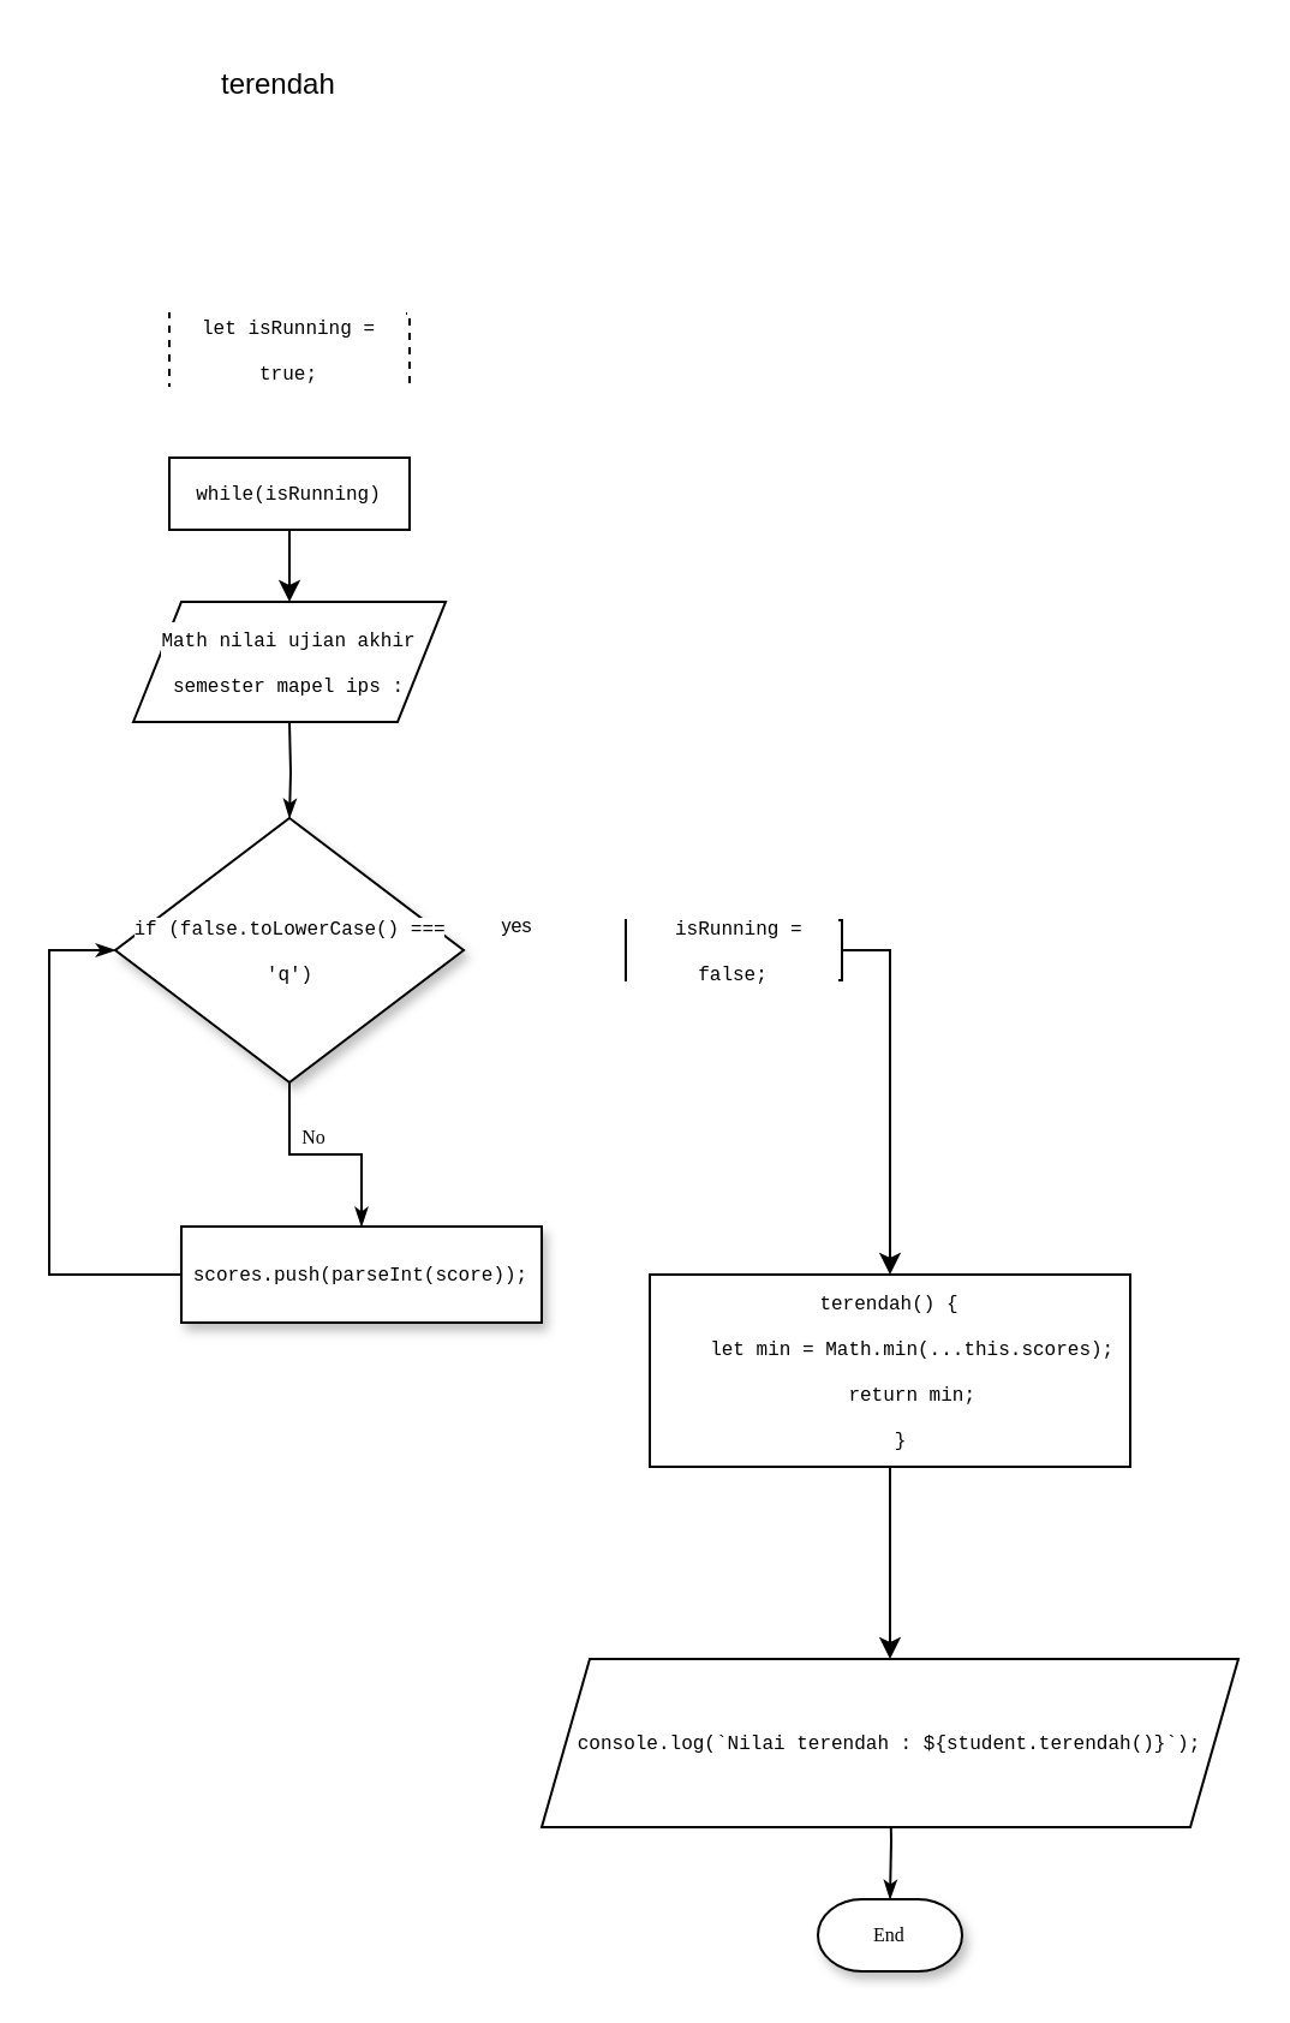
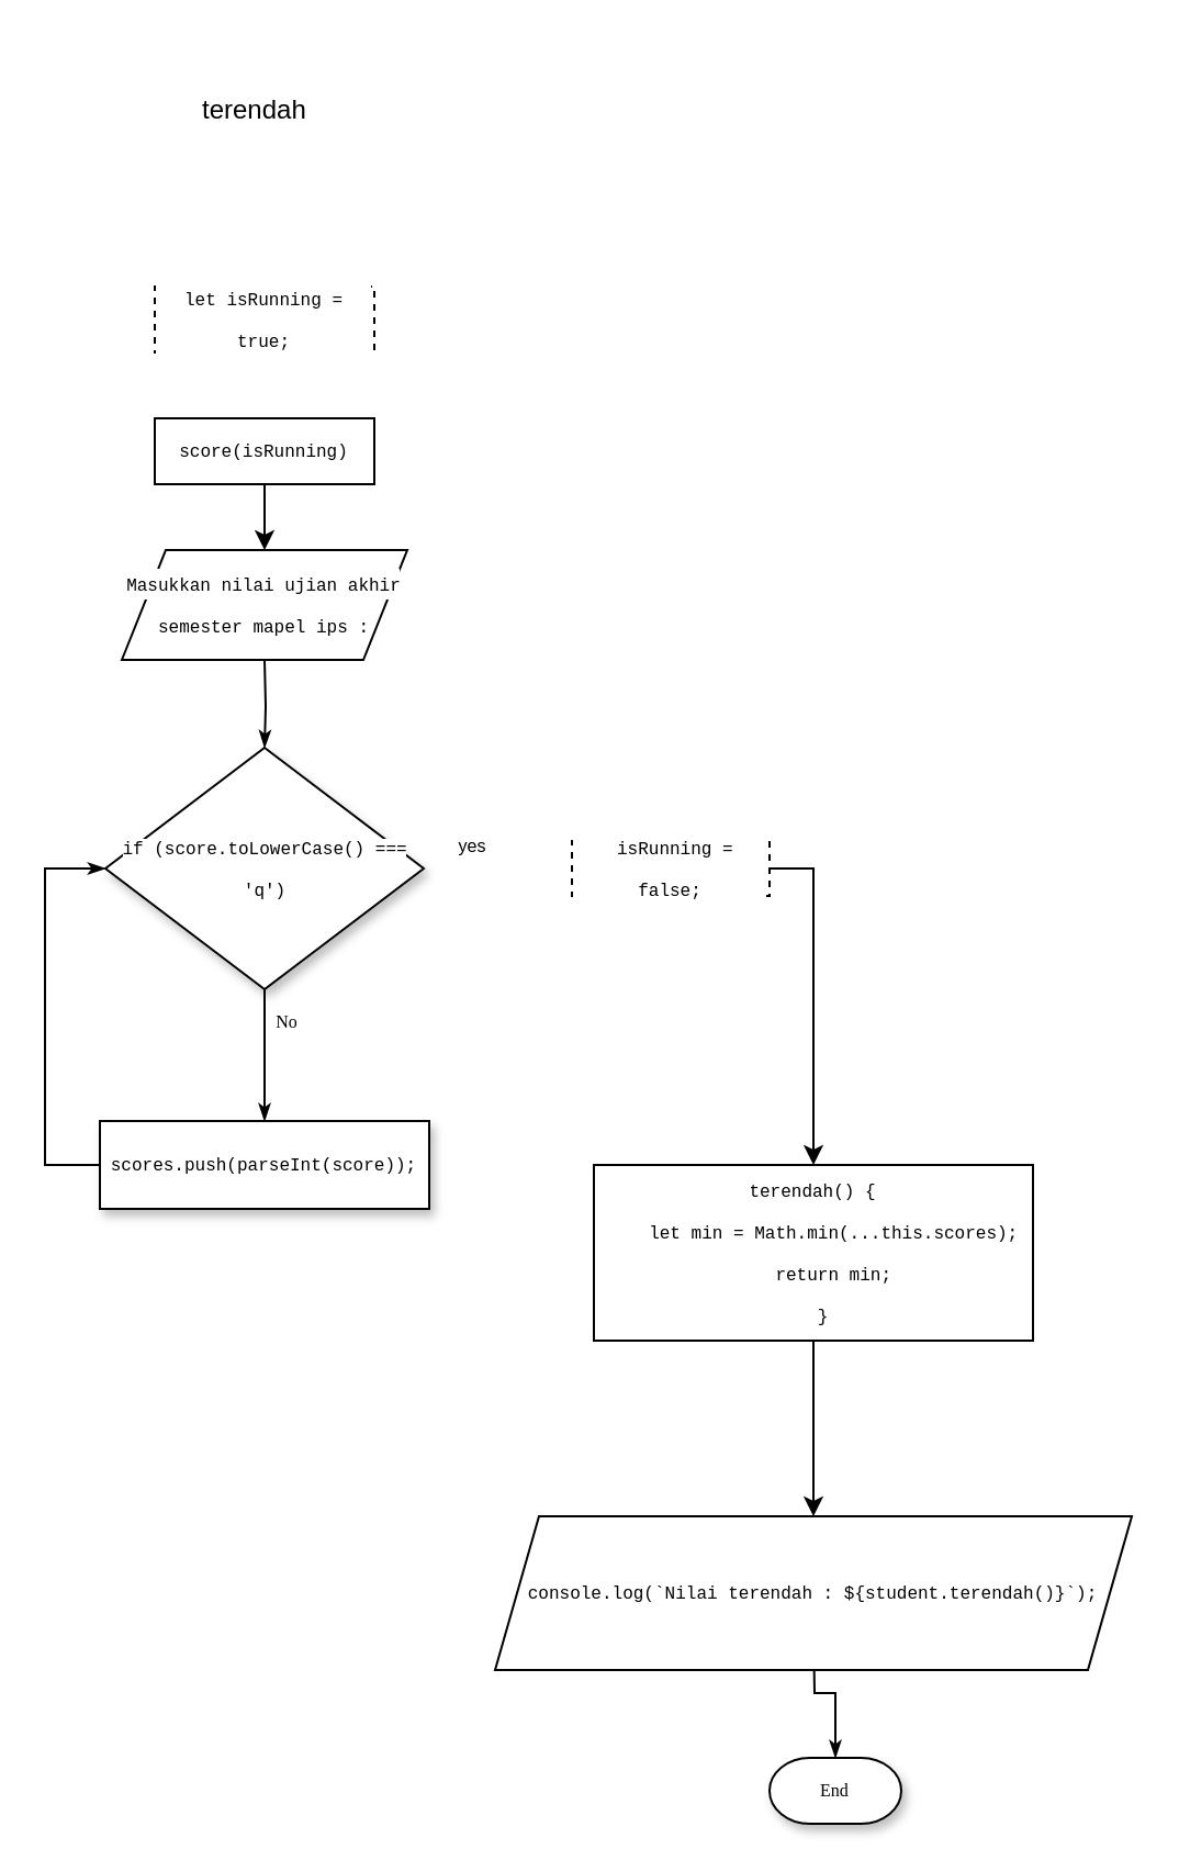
  <mxCell id="0" />
  <mxCell id="1" parent="0" />
  <mxCell id="2" style="edgeStyle=orthogonalEdgeStyle;rounded=0;html=1;labelBackgroundColor=none;startSize=5;endArrow=classicThin;endFill=1;endSize=5;jettySize=auto;orthogonalLoop=1;strokeWidth=1;fontFamily=Verdana;fontSize=8;" parent="1" target="4" edge="1"><mxGeometry relative="1" as="geometry"><mxPoint x="120" y="300" as="sourcePoint" /></mxGeometry></mxCell>
  <mxCell id="3" value="No" style="edgeStyle=orthogonalEdgeStyle;rounded=0;html=1;labelBackgroundColor=none;startSize=5;endArrow=classicThin;endFill=1;endSize=5;jettySize=auto;orthogonalLoop=1;strokeWidth=1;fontFamily=Verdana;fontSize=8" parent="1" source="4" target="6" edge="1"><mxGeometry x="-0.5" y="10" relative="1" as="geometry"><mxPoint as="offset" /></mxGeometry></mxCell>
- <mxCell id="4" value="&lt;div style=&quot;font-family: &amp;#34;consolas&amp;#34; , &amp;#34;courier new&amp;#34; , monospace ; line-height: 19px&quot;&gt;&lt;span style=&quot;background-color: rgb(255 , 255 , 255)&quot;&gt;&lt;font style=&quot;font-size: 8px&quot;&gt;if (false.toLowerCase() === 'q')&lt;/font&gt;&lt;/span&gt;&lt;/div&gt;" style="rhombus;whiteSpace=wrap;html=1;rounded=0;shadow=1;labelBackgroundColor=none;strokeWidth=1;fontFamily=Verdana;fontSize=8;align=center;" parent="1" vertex="1"><mxGeometry x="47.5" y="340" width="145" height="110" as="geometry" /></mxCell>
+ <mxCell id="4" value="&lt;div style=&quot;font-family: &amp;#34;consolas&amp;#34; , &amp;#34;courier new&amp;#34; , monospace ; line-height: 19px&quot;&gt;&lt;span style=&quot;background-color: rgb(255 , 255 , 255)&quot;&gt;&lt;font style=&quot;font-size: 8px&quot;&gt;if (score.toLowerCase() === 'q')&lt;/font&gt;&lt;/span&gt;&lt;/div&gt;" style="rhombus;whiteSpace=wrap;html=1;rounded=0;shadow=1;labelBackgroundColor=none;strokeWidth=1;fontFamily=Verdana;fontSize=8;align=center;" parent="1" vertex="1"><mxGeometry x="47.5" y="340" width="145" height="110" as="geometry" /></mxCell>
  <mxCell id="5" style="edgeStyle=orthogonalEdgeStyle;rounded=0;html=1;labelBackgroundColor=none;startSize=5;endArrow=classicThin;endFill=1;endSize=5;jettySize=auto;orthogonalLoop=1;strokeWidth=1;fontFamily=Verdana;fontSize=8;entryX=0;entryY=0.5;entryDx=0;entryDy=0;" parent="1" source="6" target="4" edge="1"><mxGeometry relative="1" as="geometry"><mxPoint x="40" y="390" as="targetPoint" /><Array as="points"><mxPoint x="20" y="530" /><mxPoint x="20" y="395" /></Array></mxGeometry></mxCell>
- <mxCell id="6" value="&lt;div style=&quot;font-family: &amp;#34;consolas&amp;#34; , &amp;#34;courier new&amp;#34; , monospace ; line-height: 19px&quot;&gt;&lt;span style=&quot;background-color: rgb(255 , 255 , 255)&quot;&gt;scores.push(parseInt(score));&lt;/span&gt;&lt;/div&gt;" style="whiteSpace=wrap;html=1;rounded=0;shadow=1;labelBackgroundColor=none;strokeWidth=1;fontFamily=Verdana;fontSize=8;align=center;" parent="1" vertex="1"><mxGeometry x="75" y="510" width="150" height="40" as="geometry" /></mxCell>
+ <mxCell id="6" value="&lt;div style=&quot;font-family: &amp;#34;consolas&amp;#34; , &amp;#34;courier new&amp;#34; , monospace ; line-height: 19px&quot;&gt;&lt;span style=&quot;background-color: rgb(255 , 255 , 255)&quot;&gt;scores.push(parseInt(score));&lt;/span&gt;&lt;/div&gt;" style="whiteSpace=wrap;html=1;rounded=0;shadow=1;labelBackgroundColor=none;strokeWidth=1;fontFamily=Verdana;fontSize=8;align=center;" parent="1" vertex="1"><mxGeometry x="45" y="510" width="150" height="40" as="geometry" /></mxCell>
  <mxCell id="7" style="edgeStyle=orthogonalEdgeStyle;rounded=0;html=1;labelBackgroundColor=none;startSize=5;endArrow=classicThin;endFill=1;endSize=5;jettySize=auto;orthogonalLoop=1;strokeWidth=1;fontFamily=Verdana;fontSize=8" parent="1" target="8" edge="1"><mxGeometry relative="1" as="geometry"><mxPoint x="370" y="740" as="sourcePoint" /></mxGeometry></mxCell>
- <mxCell id="8" value="End" style="strokeWidth=1;html=1;shape=mxgraph.flowchart.terminator;whiteSpace=wrap;rounded=0;shadow=1;labelBackgroundColor=none;fontFamily=Verdana;fontSize=8;align=center;" parent="1" vertex="1"><mxGeometry x="340" y="790" width="60" height="30" as="geometry" /></mxCell>
- <mxCell id="9" value="&lt;blockquote style=&quot;margin: 0 0 0 40px ; border: none ; padding: 0px&quot;&gt;terendah&lt;/blockquote&gt;" style="text;html=1;strokeColor=none;fillColor=none;align=left;verticalAlign=middle;whiteSpace=wrap;rounded=0;" vertex="1" parent="1"><mxGeometry x="50" y="20" width="140" height="30" as="geometry" /></mxCell>
- <mxCell id="10" value="&lt;div style=&quot;font-family: &amp;#34;consolas&amp;#34; , &amp;#34;courier new&amp;#34; , monospace ; line-height: 19px&quot;&gt;&lt;span style=&quot;background-color: rgb(255 , 255 , 255)&quot;&gt;&lt;font style=&quot;font-size: 8px&quot;&gt;Math nilai ujian akhir semester mapel ips :&lt;/font&gt;&lt;/span&gt;&lt;/div&gt;" style="shape=parallelogram;perimeter=parallelogramPerimeter;whiteSpace=wrap;html=1;fixedSize=1;" vertex="1" parent="1"><mxGeometry x="55" y="250" width="130" height="50" as="geometry" /></mxCell>
+ <mxCell id="8" value="End" style="strokeWidth=1;html=1;shape=mxgraph.flowchart.terminator;whiteSpace=wrap;rounded=0;shadow=1;labelBackgroundColor=none;fontFamily=Verdana;fontSize=8;align=center;" parent="1" vertex="1"><mxGeometry x="350" y="800" width="60" height="30" as="geometry" /></mxCell>
+ <mxCell id="9" value="&lt;blockquote style=&quot;margin: 0 0 0 40px ; border: none ; padding: 0px&quot;&gt;terendah&lt;/blockquote&gt;" style="text;html=1;strokeColor=none;fillColor=none;align=left;verticalAlign=middle;whiteSpace=wrap;rounded=0;" vertex="1" parent="1"><mxGeometry x="50" y="35" width="140" height="30" as="geometry" /></mxCell>
+ <mxCell id="10" value="&lt;div style=&quot;font-family: &amp;#34;consolas&amp;#34; , &amp;#34;courier new&amp;#34; , monospace ; line-height: 19px&quot;&gt;&lt;span style=&quot;background-color: rgb(255 , 255 , 255)&quot;&gt;&lt;font style=&quot;font-size: 8px&quot;&gt;Masukkan nilai ujian akhir semester mapel ips :&lt;/font&gt;&lt;/span&gt;&lt;/div&gt;" style="shape=parallelogram;perimeter=parallelogramPerimeter;whiteSpace=wrap;html=1;fixedSize=1;" vertex="1" parent="1"><mxGeometry x="55" y="250" width="130" height="50" as="geometry" /></mxCell>
  <mxCell id="11" value="&lt;div style=&quot;font-family: &amp;#34;consolas&amp;#34; , &amp;#34;courier new&amp;#34; , monospace ; line-height: 19px&quot;&gt;&lt;span style=&quot;background-color: rgb(255 , 255 , 255)&quot;&gt;&lt;font style=&quot;font-size: 8px&quot;&gt;let isRunning = true;&lt;/font&gt;&lt;/span&gt;&lt;/div&gt;" style="rounded=0;whiteSpace=wrap;html=1;labelBackgroundColor=#FFFFFF;fontSize=8;fontColor=#000000;dashed=1;" vertex="1" parent="1"><mxGeometry x="70" y="130" width="100" height="30" as="geometry" /></mxCell>
- <mxCell id="12" value="&lt;div style=&quot;font-family: &amp;#34;consolas&amp;#34; , &amp;#34;courier new&amp;#34; , monospace ; line-height: 19px&quot;&gt;&lt;span style=&quot;background-color: rgb(255 , 255 , 255)&quot;&gt;while(isRunning)&lt;/span&gt;&lt;/div&gt;" style="rounded=0;whiteSpace=wrap;html=1;labelBackgroundColor=#FFFFFF;fontSize=8;fontColor=#000000;" vertex="1" parent="1"><mxGeometry x="70" y="190" width="100" height="30" as="geometry" /></mxCell>
+ <mxCell id="12" value="&lt;div style=&quot;font-family: &amp;#34;consolas&amp;#34; , &amp;#34;courier new&amp;#34; , monospace ; line-height: 19px&quot;&gt;&lt;span style=&quot;background-color: rgb(255 , 255 , 255)&quot;&gt;score(isRunning)&lt;/span&gt;&lt;/div&gt;" style="rounded=0;whiteSpace=wrap;html=1;labelBackgroundColor=#FFFFFF;fontSize=8;fontColor=#000000;" vertex="1" parent="1"><mxGeometry x="70" y="190" width="100" height="30" as="geometry" /></mxCell>
  <mxCell id="13" value="" style="endArrow=classic;html=1;rounded=0;fontSize=8;fontColor=#000000;entryX=0.5;entryY=0;entryDx=0;entryDy=0;exitX=0.5;exitY=1;exitDx=0;exitDy=0;" edge="1" parent="1" source="12" target="10"><mxGeometry width="50" height="50" relative="1" as="geometry"><mxPoint x="340" y="270" as="sourcePoint" /><mxPoint x="390" y="220" as="targetPoint" /></mxGeometry></mxCell>
  <mxCell id="14" value="yes" style="text;html=1;strokeColor=none;fillColor=none;align=center;verticalAlign=middle;whiteSpace=wrap;rounded=0;labelBackgroundColor=#FFFFFF;fontSize=8;fontColor=#000000;" vertex="1" parent="1"><mxGeometry x="200" y="380" width="30" height="10" as="geometry" /></mxCell>
  <mxCell id="15" value="" style="edgeStyle=orthogonalEdgeStyle;rounded=0;orthogonalLoop=1;jettySize=auto;html=1;fontSize=8;fontColor=#000000;entryX=0.5;entryY=0;entryDx=0;entryDy=0;" edge="1" parent="1" source="16" target="17"><mxGeometry relative="1" as="geometry"><mxPoint x="370" y="510" as="targetPoint" /><Array as="points"><mxPoint x="370" y="395" /></Array></mxGeometry></mxCell>
- <mxCell id="16" value="&lt;div style=&quot;font-family: &amp;#34;consolas&amp;#34; , &amp;#34;courier new&amp;#34; , monospace ; line-height: 19px&quot;&gt;&lt;span style=&quot;background-color: rgb(255 , 255 , 255)&quot;&gt;&amp;nbsp;isRunning = false;&lt;/span&gt;&lt;/div&gt;" style="rounded=0;whiteSpace=wrap;html=1;labelBackgroundColor=#FFFFFF;fontSize=8;fontColor=#000000;" vertex="1" parent="1"><mxGeometry x="260" y="382.5" width="90" height="25" as="geometry" /></mxCell>
+ <mxCell id="16" value="&lt;div style=&quot;font-family: &amp;#34;consolas&amp;#34; , &amp;#34;courier new&amp;#34; , monospace ; line-height: 19px&quot;&gt;&lt;span style=&quot;background-color: rgb(255 , 255 , 255)&quot;&gt;&amp;nbsp;isRunning = false;&lt;/span&gt;&lt;/div&gt;" style="rounded=0;whiteSpace=wrap;html=1;labelBackgroundColor=#FFFFFF;fontSize=8;fontColor=#000000;dashed=1;" vertex="1" parent="1"><mxGeometry x="260" y="382.5" width="90" height="25" as="geometry" /></mxCell>
  <mxCell id="17" value="&lt;div style=&quot;font-family: &amp;#34;consolas&amp;#34; , &amp;#34;courier new&amp;#34; , monospace ; line-height: 19px&quot;&gt;&lt;div style=&quot;font-family: &amp;#34;consolas&amp;#34; , &amp;#34;courier new&amp;#34; , monospace ; line-height: 19px&quot;&gt;&lt;div&gt;&lt;span style=&quot;background-color: rgb(255 , 255 , 255)&quot;&gt;terendah() {&lt;/span&gt;&lt;/div&gt;&lt;div&gt;&lt;span style=&quot;background-color: rgb(255 , 255 , 255)&quot;&gt;&amp;nbsp; &amp;nbsp; let min = Math.min(...this.scores);&lt;/span&gt;&lt;/div&gt;&lt;div&gt;&lt;span style=&quot;background-color: rgb(255 , 255 , 255)&quot;&gt;&amp;nbsp; &amp;nbsp; return min;&lt;/span&gt;&lt;/div&gt;&lt;div&gt;&lt;span style=&quot;background-color: rgb(255 , 255 , 255)&quot;&gt;&amp;nbsp; }&lt;/span&gt;&lt;/div&gt;&lt;/div&gt;&lt;/div&gt;" style="rounded=0;whiteSpace=wrap;html=1;labelBackgroundColor=#FFFFFF;fontSize=8;fontColor=#000000;" vertex="1" parent="1"><mxGeometry x="270" y="530" width="200" height="80" as="geometry" /></mxCell>
  <mxCell id="18" value="" style="endArrow=classic;html=1;rounded=0;fontSize=8;fontColor=#000000;exitX=0.5;exitY=1;exitDx=0;exitDy=0;" edge="1" parent="1" source="17"><mxGeometry width="50" height="50" relative="1" as="geometry"><mxPoint x="340" y="690" as="sourcePoint" /><mxPoint x="370" y="690" as="targetPoint" /></mxGeometry></mxCell>
  <mxCell id="19" value="&lt;div style=&quot;font-family: &amp;#34;consolas&amp;#34; , &amp;#34;courier new&amp;#34; , monospace ; line-height: 19px&quot;&gt;&lt;div style=&quot;font-family: &amp;#34;consolas&amp;#34; , &amp;#34;courier new&amp;#34; , monospace ; line-height: 19px&quot;&gt;&lt;span style=&quot;background-color: rgb(255 , 255 , 255)&quot;&gt;console.log(`Nilai terendah : ${student.terendah()}`);&lt;/span&gt;&lt;/div&gt;&lt;/div&gt;" style="shape=parallelogram;perimeter=parallelogramPerimeter;whiteSpace=wrap;html=1;fixedSize=1;labelBackgroundColor=#FFFFFF;fontSize=8;fontColor=#000000;" vertex="1" parent="1"><mxGeometry x="225" y="690" width="290" height="70" as="geometry" /></mxCell>
